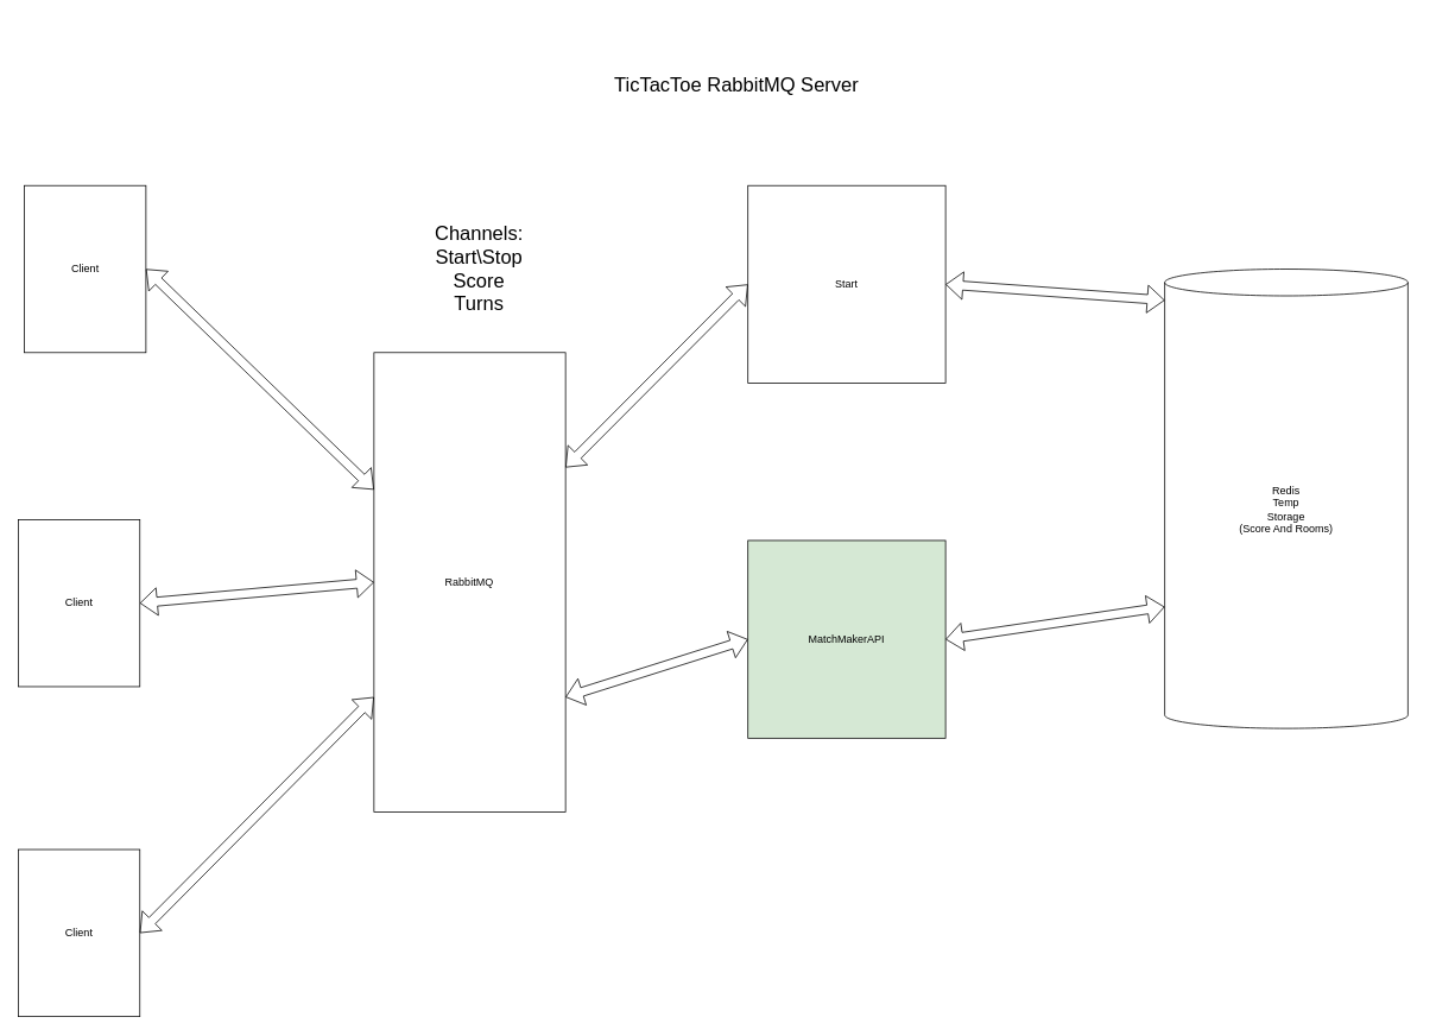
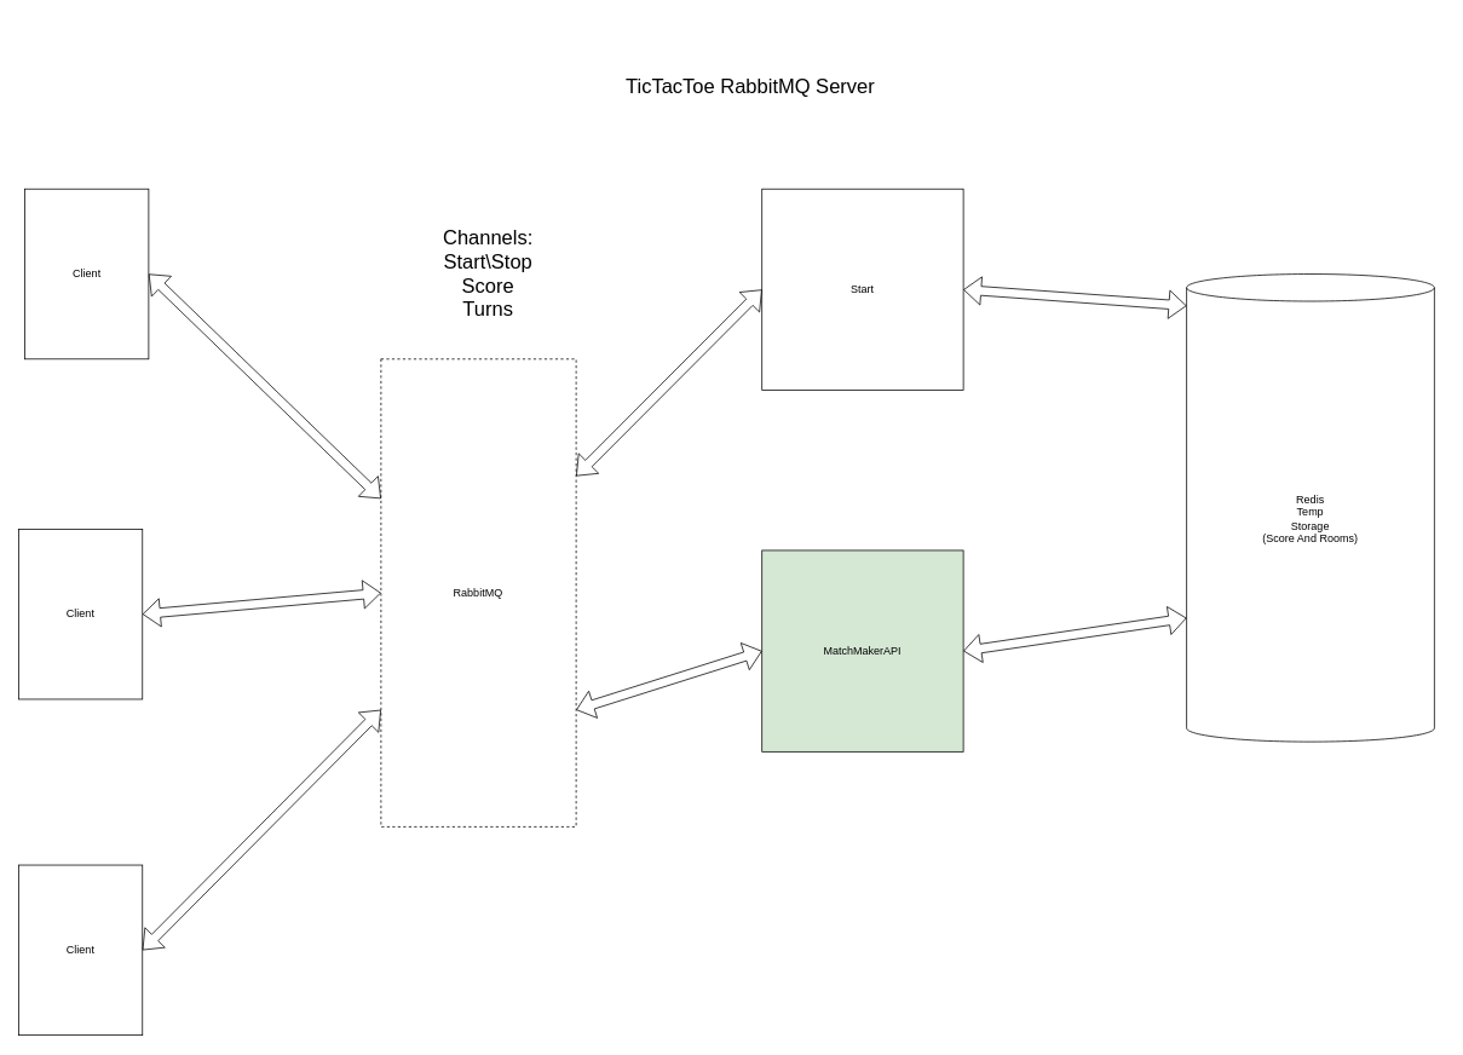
  <mxCell id="0" style=";html=1;" />
  <mxCell id="1" style=";html=1;" parent="0" />
  <mxCell id="2" value="" style="group" vertex="1" connectable="0" parent="1"><mxGeometry x="20" y="20" width="1570" height="1120" as="geometry" /></mxCell>
  <mxCell id="3" value="Client" style="whiteSpace=wrap;html=1;" vertex="1" parent="2"><mxGeometry y="562.343" width="136.522" height="187.448" as="geometry" /></mxCell>
  <mxCell id="4" value="Client" style="whiteSpace=wrap;html=1;" vertex="1" parent="2"><mxGeometry x="6.826" y="187.448" width="136.522" height="187.448" as="geometry" /></mxCell>
  <mxCell id="5" value="Client" style="whiteSpace=wrap;html=1;" vertex="1" parent="2"><mxGeometry y="932.552" width="136.522" height="187.448" as="geometry" /></mxCell>
- <mxCell id="6" value="RabbitMQ" style="rounded=0;whiteSpace=wrap;html=1;" vertex="1" parent="2"><mxGeometry x="399.326" y="374.895" width="215.022" height="515.481" as="geometry" /></mxCell>
+ <mxCell id="6" value="RabbitMQ" style="rounded=0;whiteSpace=wrap;html=1;dashed=1;" vertex="1" parent="2"><mxGeometry x="399.326" y="374.895" width="215.022" height="515.481" as="geometry" /></mxCell>
  <mxCell id="7" value="" style="shape=flexArrow;endArrow=classic;startArrow=classic;html=1;rounded=0;exitX=1;exitY=0.5;exitDx=0;exitDy=0;" edge="1" parent="2" source="4" target="6"><mxGeometry width="100" height="100" relative="1" as="geometry"><mxPoint x="170.652" y="281.172" as="sourcePoint" /><mxPoint x="511.957" y="-187.448" as="targetPoint" /></mxGeometry></mxCell>
  <mxCell id="8" value="" style="shape=flexArrow;endArrow=classic;startArrow=classic;html=1;rounded=0;exitX=1;exitY=0.5;exitDx=0;exitDy=0;entryX=0;entryY=0.5;entryDx=0;entryDy=0;" edge="1" parent="2" source="3" target="6"><mxGeometry width="100" height="100" relative="1" as="geometry"><mxPoint x="177.478" y="328.033" as="sourcePoint" /><mxPoint x="433.457" y="575.544" as="targetPoint" /></mxGeometry></mxCell>
  <mxCell id="9" value="" style="shape=flexArrow;endArrow=classic;startArrow=classic;html=1;rounded=0;exitX=1;exitY=0.5;exitDx=0;exitDy=0;entryX=0;entryY=0.75;entryDx=0;entryDy=0;" edge="1" parent="2" source="5" target="6"><mxGeometry width="100" height="100" relative="1" as="geometry"><mxPoint x="170.652" y="702.929" as="sourcePoint" /><mxPoint x="433.457" y="679.498" as="targetPoint" /></mxGeometry></mxCell>
  <mxCell id="10" value="Channels:&lt;br style=&quot;font-size: 22px;&quot;&gt;Start\Stop&lt;br style=&quot;font-size: 22px;&quot;&gt;Score&lt;br style=&quot;font-size: 22px;&quot;&gt;Turns" style="text;html=1;strokeColor=none;fillColor=none;align=center;verticalAlign=middle;whiteSpace=wrap;rounded=0;fontSize=22;" vertex="1" parent="2"><mxGeometry x="440" y="211.17" width="155.18" height="140" as="geometry" /></mxCell>
  <mxCell id="11" value="Start" style="whiteSpace=wrap;html=1;aspect=fixed;" vertex="1" parent="2"><mxGeometry x="819.13" y="187.448" width="221.848" height="221.848" as="geometry" /></mxCell>
  <mxCell id="12" value="MatchMakerAPI" style="whiteSpace=wrap;html=1;aspect=fixed;fillColor=#d5e8d4;" vertex="1" parent="2"><mxGeometry x="819.13" y="585.774" width="221.848" height="221.848" as="geometry" /></mxCell>
  <mxCell id="13" value="Redis&lt;br&gt;Temp&lt;br&gt;Storage&lt;br&gt;(Score And Rooms)" style="shape=cylinder3;whiteSpace=wrap;html=1;boundedLbl=1;backgroundOutline=1;size=15;" vertex="1" parent="2"><mxGeometry x="1286.957" y="281.172" width="273.043" height="515.481" as="geometry" /></mxCell>
  <mxCell id="14" value="" style="shape=flexArrow;endArrow=classic;startArrow=classic;html=1;rounded=0;exitX=0;exitY=0.5;exitDx=0;exitDy=0;entryX=1;entryY=0.25;entryDx=0;entryDy=0;" edge="1" parent="2" source="11" target="6"><mxGeometry width="100" height="100" relative="1" as="geometry"><mxPoint x="177.478" y="328.033" as="sourcePoint" /><mxPoint x="433.457" y="575.544" as="targetPoint" /></mxGeometry></mxCell>
  <mxCell id="15" value="" style="shape=flexArrow;endArrow=classic;startArrow=classic;html=1;rounded=0;exitX=0;exitY=0.5;exitDx=0;exitDy=0;entryX=1;entryY=0.75;entryDx=0;entryDy=0;" edge="1" parent="2" source="12" target="6"><mxGeometry width="100" height="100" relative="1" as="geometry"><mxPoint x="853.261" y="386.611" as="sourcePoint" /><mxPoint x="648.478" y="550.628" as="targetPoint" /></mxGeometry></mxCell>
  <mxCell id="16" value="" style="shape=flexArrow;endArrow=classic;startArrow=classic;html=1;rounded=0;exitX=1;exitY=0.5;exitDx=0;exitDy=0;entryX=0;entryY=0;entryDx=0;entryDy=35;entryPerimeter=0;" edge="1" parent="2" source="11" target="13"><mxGeometry width="100" height="100" relative="1" as="geometry"><mxPoint x="853.261" y="386.611" as="sourcePoint" /><mxPoint x="648.478" y="550.628" as="targetPoint" /></mxGeometry></mxCell>
  <mxCell id="17" value="" style="shape=flexArrow;endArrow=classic;startArrow=classic;html=1;rounded=0;exitX=1;exitY=0.5;exitDx=0;exitDy=0;entryX=0;entryY=0;entryDx=0;entryDy=379.111;entryPerimeter=0;" edge="1" parent="2" source="12" target="13"><mxGeometry width="100" height="100" relative="1" as="geometry"><mxPoint x="1075.109" y="386.611" as="sourcePoint" /><mxPoint x="1331.087" y="492.05" as="targetPoint" /></mxGeometry></mxCell>
  <mxCell id="18" value="TicTacToe RabbitMQ Server" style="text;html=1;strokeColor=none;fillColor=none;align=center;verticalAlign=middle;whiteSpace=wrap;rounded=0;fontSize=22;" vertex="1" parent="2"><mxGeometry x="610" y="60" width="393" height="30" as="geometry" /></mxCell>
